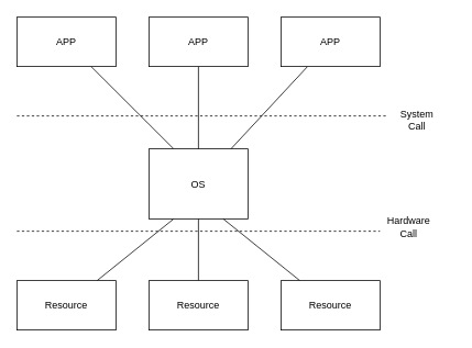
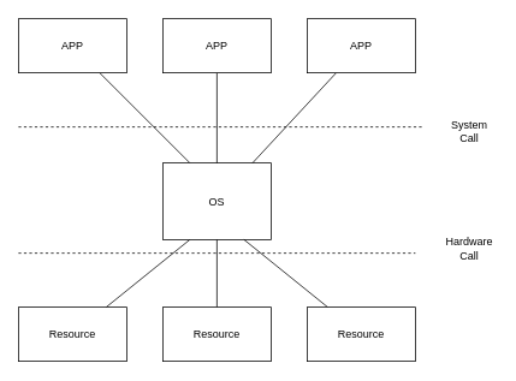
  <mxCell id="0" />
  <mxCell id="1" parent="0" />
  <mxCell id="2" style="rounded=0;orthogonalLoop=1;jettySize=auto;html=1;entryX=0.25;entryY=0;entryDx=0;entryDy=0;endArrow=none;endFill=0;sketch=0;shadow=0;" edge="1" parent="1" source="3" target="8"><mxGeometry relative="1" as="geometry" /></mxCell>
  <mxCell id="3" value="APP" style="rounded=0;whiteSpace=wrap;html=1;" vertex="1" parent="1"><mxGeometry x="20" y="20" width="120" height="60" as="geometry" /></mxCell>
  <mxCell id="4" style="edgeStyle=none;rounded=0;sketch=0;orthogonalLoop=1;jettySize=auto;html=1;entryX=0.25;entryY=1;entryDx=0;entryDy=0;shadow=0;endArrow=none;endFill=0;" edge="1" parent="1" source="5" target="8"><mxGeometry relative="1" as="geometry" /></mxCell>
  <mxCell id="5" value="Resource" style="rounded=0;whiteSpace=wrap;html=1;" vertex="1" parent="1"><mxGeometry x="20" y="340" width="120" height="60" as="geometry" /></mxCell>
  <mxCell id="6" value="" style="endArrow=none;dashed=1;html=1;rounded=0;" edge="1" parent="1"><mxGeometry width="50" height="50" relative="1" as="geometry"><mxPoint x="20" y="280" as="sourcePoint" /><mxPoint x="460" y="280" as="targetPoint" /></mxGeometry></mxCell>
- <mxCell id="7" value="Hardware&lt;br&gt;Call" style="text;html=1;strokeColor=none;fillColor=none;align=center;verticalAlign=middle;whiteSpace=wrap;rounded=0;" vertex="1" parent="1"><mxGeometry x="465" y="260" width="60" height="30" as="geometry" /></mxCell>
+ <mxCell id="7" value="Hardware&lt;br&gt;Call" style="text;html=1;strokeColor=none;fillColor=none;align=center;verticalAlign=middle;whiteSpace=wrap;rounded=0;" vertex="1" parent="1"><mxGeometry x="490" y="260" width="60" height="30" as="geometry" /></mxCell>
  <mxCell id="8" value="OS" style="rounded=0;whiteSpace=wrap;html=1;" vertex="1" parent="1"><mxGeometry x="180" y="180" width="120" height="85" as="geometry" /></mxCell>
  <mxCell id="9" value="" style="endArrow=none;dashed=1;html=1;rounded=0;" edge="1" parent="1"><mxGeometry width="50" height="50" relative="1" as="geometry"><mxPoint x="20" y="140" as="sourcePoint" /><mxPoint x="470" y="140" as="targetPoint" /></mxGeometry></mxCell>
- <mxCell id="10" value="System Call" style="text;html=1;strokeColor=none;fillColor=none;align=center;verticalAlign=middle;whiteSpace=wrap;rounded=0;" vertex="1" parent="1"><mxGeometry x="475" y="130" width="60" height="30" as="geometry" /></mxCell>
+ <mxCell id="10" value="System Call" style="text;html=1;strokeColor=none;fillColor=none;align=center;verticalAlign=middle;whiteSpace=wrap;rounded=0;" vertex="1" parent="1"><mxGeometry x="490" y="130" width="60" height="30" as="geometry" /></mxCell>
  <mxCell id="11" style="edgeStyle=none;rounded=0;sketch=0;orthogonalLoop=1;jettySize=auto;html=1;shadow=0;endArrow=none;endFill=0;" edge="1" parent="1" source="12" target="8"><mxGeometry relative="1" as="geometry" /></mxCell>
  <mxCell id="12" value="APP" style="rounded=0;whiteSpace=wrap;html=1;" vertex="1" parent="1"><mxGeometry x="180" y="20" width="120" height="60" as="geometry" /></mxCell>
  <mxCell id="13" style="edgeStyle=none;rounded=0;sketch=0;orthogonalLoop=1;jettySize=auto;html=1;shadow=0;endArrow=none;endFill=0;" edge="1" parent="1" source="14" target="8"><mxGeometry relative="1" as="geometry" /></mxCell>
  <mxCell id="14" value="APP" style="rounded=0;whiteSpace=wrap;html=1;" vertex="1" parent="1"><mxGeometry x="340" y="20" width="120" height="60" as="geometry" /></mxCell>
  <mxCell id="15" style="edgeStyle=none;rounded=0;sketch=0;orthogonalLoop=1;jettySize=auto;html=1;entryX=0.5;entryY=1;entryDx=0;entryDy=0;shadow=0;endArrow=none;endFill=0;" edge="1" parent="1" source="16" target="8"><mxGeometry relative="1" as="geometry" /></mxCell>
  <mxCell id="16" value="Resource" style="rounded=0;whiteSpace=wrap;html=1;" vertex="1" parent="1"><mxGeometry x="180" y="340" width="120" height="60" as="geometry" /></mxCell>
  <mxCell id="17" style="edgeStyle=none;rounded=0;sketch=0;orthogonalLoop=1;jettySize=auto;html=1;entryX=0.75;entryY=1;entryDx=0;entryDy=0;shadow=0;endArrow=none;endFill=0;" edge="1" parent="1" source="18" target="8"><mxGeometry relative="1" as="geometry" /></mxCell>
  <mxCell id="18" value="Resource" style="rounded=0;whiteSpace=wrap;html=1;" vertex="1" parent="1"><mxGeometry x="340" y="340" width="120" height="60" as="geometry" /></mxCell>
